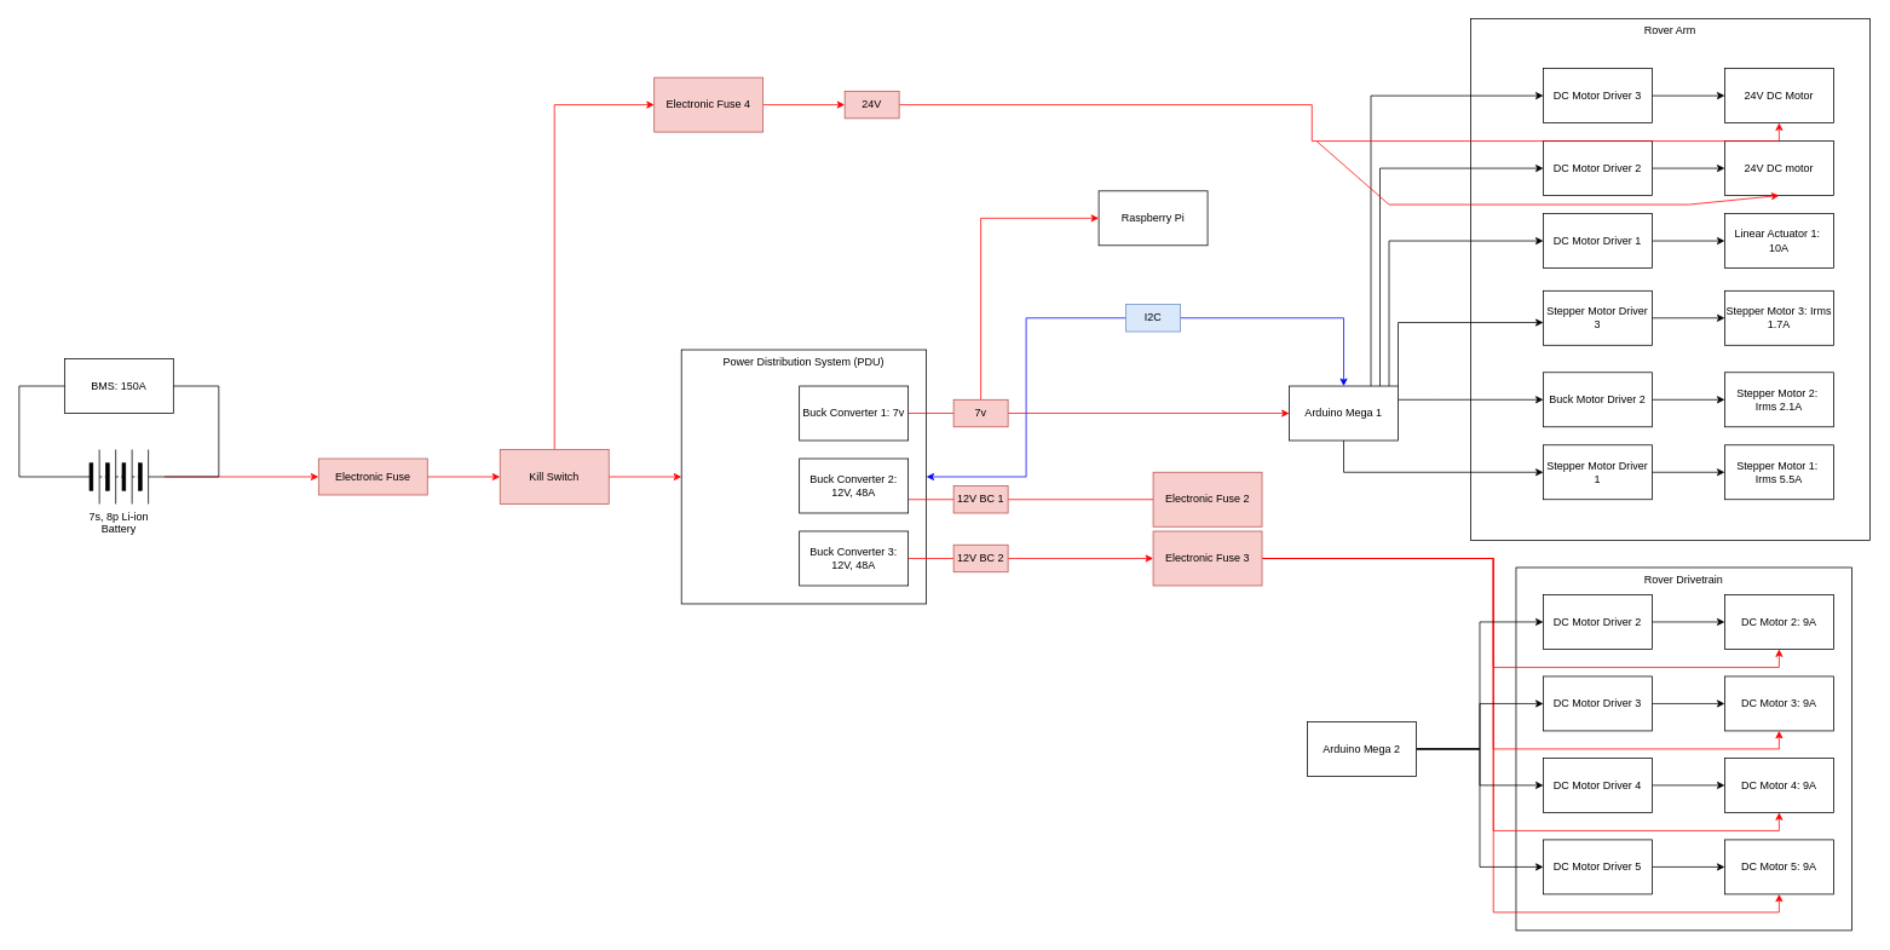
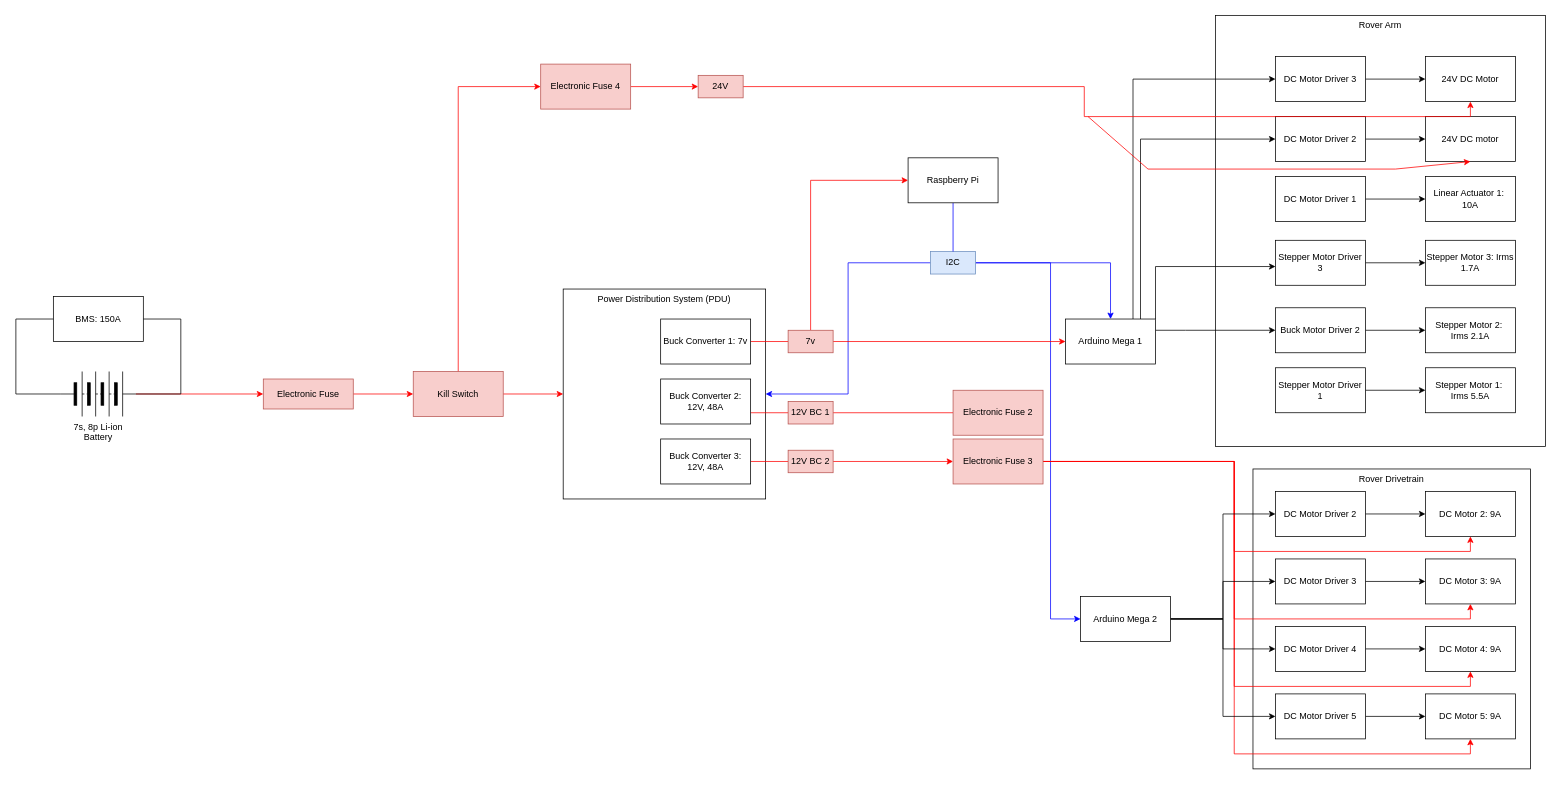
  <mxCell id="0" />
  <mxCell id="1" parent="0" />
  <mxCell id="2" value="Rover Drivetrain" style="rounded=0;whiteSpace=wrap;html=1;fontColor=#000000;verticalAlign=top;" parent="1" vertex="1"><mxGeometry x="1670" y="625" width="370" height="400" as="geometry" /></mxCell>
  <mxCell id="3" value="Rover Arm" style="rounded=0;whiteSpace=wrap;html=1;verticalAlign=top;" parent="1" vertex="1"><mxGeometry x="1620" y="20" width="440" height="575" as="geometry" /></mxCell>
  <mxCell id="4" style="edgeStyle=orthogonalEdgeStyle;rounded=0;orthogonalLoop=1;jettySize=auto;html=1;entryX=0;entryY=0.5;entryDx=0;entryDy=0;startArrow=none;startFill=0;endArrow=classic;endFill=1;strokeColor=#000000;" parent="1" source="5" target="23" edge="1"><mxGeometry relative="1" as="geometry" /></mxCell>
  <mxCell id="5" value="Stepper Motor Driver 1" style="whiteSpace=wrap;html=1;rounded=0;" parent="1" vertex="1"><mxGeometry x="1700" y="490" width="120" height="60" as="geometry" /></mxCell>
  <mxCell id="6" value="" style="edgeStyle=orthogonalEdgeStyle;rounded=0;orthogonalLoop=1;jettySize=auto;html=1;fontColor=#FF0000;strokeColor=#FF0000;" parent="1" source="7" target="12" edge="1"><mxGeometry relative="1" as="geometry" /></mxCell>
  <mxCell id="7" value="7s, 8p Li-ion Battery" style="pointerEvents=1;verticalLabelPosition=bottom;shadow=0;dashed=0;align=center;html=1;verticalAlign=top;shape=mxgraph.electrical.miscellaneous.batteryStack;whiteSpace=wrap;" parent="1" vertex="1"><mxGeometry x="80" y="495" width="100" height="60" as="geometry" /></mxCell>
  <mxCell id="8" value="BMS: 150A" style="whiteSpace=wrap;html=1;verticalAlign=middle;shadow=0;dashed=0;" parent="1" vertex="1"><mxGeometry x="70" y="395" width="120" height="60" as="geometry" /></mxCell>
  <mxCell id="9" value="" style="endArrow=none;html=1;rounded=0;exitX=0;exitY=0.5;exitDx=0;exitDy=0;entryX=0;entryY=0.5;entryDx=0;entryDy=0;" parent="1" source="7" target="8" edge="1"><mxGeometry width="50" height="50" relative="1" as="geometry"><mxPoint x="330" y="645" as="sourcePoint" /><mxPoint x="380" y="595" as="targetPoint" /><Array as="points"><mxPoint x="20" y="525" /><mxPoint x="20" y="425" /></Array></mxGeometry></mxCell>
  <mxCell id="10" value="" style="endArrow=none;html=1;rounded=0;entryX=1;entryY=0.5;entryDx=0;entryDy=0;exitX=1;exitY=0.5;exitDx=0;exitDy=0;" parent="1" source="7" target="8" edge="1"><mxGeometry width="50" height="50" relative="1" as="geometry"><mxPoint x="330" y="645" as="sourcePoint" /><mxPoint x="380" y="595" as="targetPoint" /><Array as="points"><mxPoint x="240" y="525" /><mxPoint x="240" y="425" /></Array></mxGeometry></mxCell>
  <mxCell id="11" value="" style="edgeStyle=orthogonalEdgeStyle;rounded=0;orthogonalLoop=1;jettySize=auto;html=1;strokeColor=#FF0000;" parent="1" source="12" target="15" edge="1"><mxGeometry relative="1" as="geometry" /></mxCell>
  <mxCell id="12" value="Electronic Fuse" style="whiteSpace=wrap;verticalAlign=middle;shadow=0;dashed=0;fillColor=#f8cecc;strokeColor=#b85450;" parent="1" vertex="1"><mxGeometry x="350" y="505" width="120" height="40" as="geometry" /></mxCell>
  <mxCell id="13" value="" style="edgeStyle=orthogonalEdgeStyle;rounded=0;orthogonalLoop=1;jettySize=auto;html=1;strokeColor=#FF0000;" parent="1" source="15" target="16" edge="1"><mxGeometry relative="1" as="geometry" /></mxCell>
  <mxCell id="14" style="edgeStyle=orthogonalEdgeStyle;rounded=0;orthogonalLoop=1;jettySize=auto;html=1;exitX=0.5;exitY=0;exitDx=0;exitDy=0;entryX=0;entryY=0.5;entryDx=0;entryDy=0;strokeColor=#FF0000;" edge="1" parent="1" source="15" target="84"><mxGeometry relative="1" as="geometry" /></mxCell>
  <mxCell id="15" value="Kill Switch" style="whiteSpace=wrap;html=1;verticalAlign=middle;shadow=0;dashed=0;fillColor=#f8cecc;strokeColor=#b85450;" parent="1" vertex="1"><mxGeometry x="550" y="495" width="120" height="60" as="geometry" /></mxCell>
  <mxCell id="16" value="Power Distribution System (PDU)" style="whiteSpace=wrap;html=1;shadow=0;dashed=0;verticalAlign=top;" parent="1" vertex="1"><mxGeometry x="750" y="385" width="270" height="280" as="geometry" /></mxCell>
  <mxCell id="17" style="edgeStyle=orthogonalEdgeStyle;rounded=0;orthogonalLoop=1;jettySize=auto;html=1;entryX=0;entryY=0.5;entryDx=0;entryDy=0;startArrow=none;startFill=0;endArrow=none;endFill=0;strokeColor=#FF0000;" parent="1" source="18" target="39" edge="1"><mxGeometry relative="1" as="geometry" /></mxCell>
  <mxCell id="18" value="Buck Converter 1: 7v" style="rounded=0;whiteSpace=wrap;html=1;" parent="1" vertex="1"><mxGeometry x="880" y="425" width="120" height="60" as="geometry" /></mxCell>
  <mxCell id="19" style="edgeStyle=orthogonalEdgeStyle;rounded=0;orthogonalLoop=1;jettySize=auto;html=1;exitX=1;exitY=0.75;exitDx=0;exitDy=0;entryX=0;entryY=0.5;entryDx=0;entryDy=0;startArrow=none;startFill=0;endArrow=none;endFill=0;strokeColor=#FF0000;" parent="1" source="20" target="41" edge="1"><mxGeometry relative="1" as="geometry" /></mxCell>
  <mxCell id="20" value="Buck Converter 2: 12V, 48A" style="rounded=0;whiteSpace=wrap;html=1;" parent="1" vertex="1"><mxGeometry x="880" y="505" width="120" height="60" as="geometry" /></mxCell>
  <mxCell id="21" style="edgeStyle=orthogonalEdgeStyle;rounded=0;orthogonalLoop=1;jettySize=auto;html=1;startArrow=none;startFill=0;endArrow=none;endFill=0;strokeColor=#FF0000;" parent="1" source="22" target="43" edge="1"><mxGeometry relative="1" as="geometry" /></mxCell>
  <mxCell id="22" value="Buck Converter 3: 12V, 48A" style="rounded=0;whiteSpace=wrap;html=1;" parent="1" vertex="1"><mxGeometry x="880" y="585" width="120" height="60" as="geometry" /></mxCell>
  <mxCell id="23" value="Stepper Motor 1:&amp;nbsp; Irms 5.5A" style="whiteSpace=wrap;html=1;rounded=0;" parent="1" vertex="1"><mxGeometry x="1900" y="490" width="120" height="60" as="geometry" /></mxCell>
  <mxCell id="24" style="edgeStyle=orthogonalEdgeStyle;rounded=0;orthogonalLoop=1;jettySize=auto;html=1;entryX=1;entryY=0.5;entryDx=0;entryDy=0;startArrow=none;startFill=0;strokeColor=#0000FF;" parent="1" source="27" target="16" edge="1"><mxGeometry relative="1" as="geometry" /></mxCell>
  <mxCell id="25" style="edgeStyle=orthogonalEdgeStyle;rounded=0;orthogonalLoop=1;jettySize=auto;html=1;entryX=0.5;entryY=0;entryDx=0;entryDy=0;startArrow=none;startFill=0;strokeColor=#0000FF;" parent="1" source="27" target="36" edge="1"><mxGeometry relative="1" as="geometry" /></mxCell>
+ <mxCell id="26" style="edgeStyle=orthogonalEdgeStyle;rounded=0;orthogonalLoop=1;jettySize=auto;html=1;entryX=0;entryY=0.5;entryDx=0;entryDy=0;fontColor=#FF0000;strokeColor=#0000FF;" parent="1" source="27" target="81" edge="1"><mxGeometry relative="1" as="geometry"><Array as="points"><mxPoint x="1400" y="350" /><mxPoint x="1400" y="825" /></Array></mxGeometry></mxCell>
  <mxCell id="27" value="I2C" style="text;html=1;strokeColor=#6c8ebf;fillColor=#dae8fc;align=center;verticalAlign=middle;whiteSpace=wrap;rounded=0;" parent="1" vertex="1"><mxGeometry x="1240" y="335" width="60" height="30" as="geometry" /></mxCell>
+ <mxCell id="28" style="edgeStyle=orthogonalEdgeStyle;rounded=0;orthogonalLoop=1;jettySize=auto;html=1;entryX=0.5;entryY=0;entryDx=0;entryDy=0;startArrow=none;startFill=0;strokeColor=#0000FF;endArrow=none;endFill=0;" parent="1" source="29" target="27" edge="1"><mxGeometry relative="1" as="geometry" /></mxCell>
  <mxCell id="29" value="Raspberry Pi" style="whiteSpace=wrap;html=1;" parent="1" vertex="1"><mxGeometry x="1210" y="210" width="120" height="60" as="geometry" /></mxCell>
- <mxCell id="30" style="edgeStyle=orthogonalEdgeStyle;rounded=0;orthogonalLoop=1;jettySize=auto;html=1;startArrow=none;startFill=0;strokeColor=#000000;" parent="1" source="36" target="5" edge="1"><mxGeometry relative="1" as="geometry"><Array as="points"><mxPoint x="1480" y="520" /></Array></mxGeometry></mxCell>
  <mxCell id="31" value="" style="edgeStyle=orthogonalEdgeStyle;rounded=0;orthogonalLoop=1;jettySize=auto;html=1;startArrow=none;startFill=0;endArrow=classic;endFill=1;strokeColor=#000000;" parent="1" source="36" target="45" edge="1"><mxGeometry relative="1" as="geometry"><Array as="points"><mxPoint x="1580" y="440" /><mxPoint x="1580" y="440" /></Array></mxGeometry></mxCell>
  <mxCell id="32" value="" style="edgeStyle=orthogonalEdgeStyle;rounded=0;orthogonalLoop=1;jettySize=auto;html=1;startArrow=none;startFill=0;endArrow=classic;endFill=1;strokeColor=#000000;" parent="1" source="36" target="48" edge="1"><mxGeometry relative="1" as="geometry"><Array as="points"><mxPoint x="1540" y="355" /></Array></mxGeometry></mxCell>
- <mxCell id="33" style="edgeStyle=orthogonalEdgeStyle;rounded=0;orthogonalLoop=1;jettySize=auto;html=1;entryX=0;entryY=0.5;entryDx=0;entryDy=0;startArrow=none;startFill=0;endArrow=classic;endFill=1;strokeColor=#000000;" parent="1" source="36" target="51" edge="1"><mxGeometry relative="1" as="geometry"><Array as="points"><mxPoint x="1530" y="265" /></Array></mxGeometry></mxCell>
  <mxCell id="34" value="" style="edgeStyle=orthogonalEdgeStyle;rounded=0;orthogonalLoop=1;jettySize=auto;html=1;startArrow=none;startFill=0;endArrow=classic;endFill=1;strokeColor=#000000;" parent="1" source="36" target="55" edge="1"><mxGeometry relative="1" as="geometry"><Array as="points"><mxPoint x="1510" y="105" /></Array></mxGeometry></mxCell>
  <mxCell id="35" style="edgeStyle=orthogonalEdgeStyle;rounded=0;orthogonalLoop=1;jettySize=auto;html=1;entryX=0;entryY=0.5;entryDx=0;entryDy=0;fontColor=#FF0000;strokeColor=#000000;" parent="1" source="36" target="53" edge="1"><mxGeometry relative="1" as="geometry"><Array as="points"><mxPoint x="1520" y="185" /></Array></mxGeometry></mxCell>
  <mxCell id="36" value="Arduino Mega 1" style="whiteSpace=wrap;html=1;rounded=0;" parent="1" vertex="1"><mxGeometry x="1420" y="425" width="120" height="60" as="geometry" /></mxCell>
  <mxCell id="37" style="edgeStyle=orthogonalEdgeStyle;rounded=0;orthogonalLoop=1;jettySize=auto;html=1;entryX=0;entryY=0.5;entryDx=0;entryDy=0;startArrow=none;startFill=0;endArrow=classic;endFill=1;strokeColor=#FF0000;" parent="1" source="39" target="29" edge="1"><mxGeometry relative="1" as="geometry"><Array as="points"><mxPoint x="1080" y="240" /></Array></mxGeometry></mxCell>
  <mxCell id="38" style="edgeStyle=orthogonalEdgeStyle;rounded=0;orthogonalLoop=1;jettySize=auto;html=1;entryX=0;entryY=0.5;entryDx=0;entryDy=0;startArrow=none;startFill=0;endArrow=classic;endFill=1;strokeColor=#FF0000;" parent="1" source="39" target="36" edge="1"><mxGeometry relative="1" as="geometry" /></mxCell>
  <mxCell id="39" value="7v" style="text;html=1;strokeColor=#b85450;fillColor=#f8cecc;align=center;verticalAlign=middle;whiteSpace=wrap;rounded=0;" parent="1" vertex="1"><mxGeometry x="1050" y="440" width="60" height="30" as="geometry" /></mxCell>
  <mxCell id="40" style="edgeStyle=orthogonalEdgeStyle;rounded=0;orthogonalLoop=1;jettySize=auto;html=1;entryX=0;entryY=0.5;entryDx=0;entryDy=0;fontColor=#FF0000;strokeColor=#FF0000;endArrow=none;" parent="1" source="41" target="65" edge="1"><mxGeometry relative="1" as="geometry" /></mxCell>
  <mxCell id="41" value="12V BC 1" style="text;html=1;strokeColor=#b85450;fillColor=#f8cecc;align=center;verticalAlign=middle;whiteSpace=wrap;rounded=0;" parent="1" vertex="1"><mxGeometry x="1050" y="535" width="60" height="30" as="geometry" /></mxCell>
  <mxCell id="42" style="edgeStyle=orthogonalEdgeStyle;rounded=0;orthogonalLoop=1;jettySize=auto;html=1;entryX=0;entryY=0.5;entryDx=0;entryDy=0;fontColor=#FF0000;strokeColor=#FF0000;" parent="1" source="43" target="70" edge="1"><mxGeometry relative="1" as="geometry" /></mxCell>
  <mxCell id="43" value="12V BC 2" style="text;html=1;strokeColor=#b85450;fillColor=#f8cecc;align=center;verticalAlign=middle;whiteSpace=wrap;rounded=0;" parent="1" vertex="1"><mxGeometry x="1050" y="600" width="60" height="30" as="geometry" /></mxCell>
  <mxCell id="44" value="" style="edgeStyle=orthogonalEdgeStyle;rounded=0;orthogonalLoop=1;jettySize=auto;html=1;startArrow=none;startFill=0;endArrow=classic;endFill=1;strokeColor=#000000;" parent="1" source="45" target="46" edge="1"><mxGeometry relative="1" as="geometry" /></mxCell>
  <mxCell id="45" value="Buck Motor Driver 2" style="whiteSpace=wrap;html=1;rounded=0;" parent="1" vertex="1"><mxGeometry x="1700" y="410" width="120" height="60" as="geometry" /></mxCell>
  <mxCell id="46" value="Stepper Motor 2:&amp;nbsp; Irms 2.1A" style="whiteSpace=wrap;html=1;rounded=0;" parent="1" vertex="1"><mxGeometry x="1900" y="410" width="120" height="60" as="geometry" /></mxCell>
  <mxCell id="47" value="" style="edgeStyle=orthogonalEdgeStyle;rounded=0;orthogonalLoop=1;jettySize=auto;html=1;startArrow=none;startFill=0;endArrow=classic;endFill=1;strokeColor=#000000;" parent="1" source="48" target="49" edge="1"><mxGeometry relative="1" as="geometry" /></mxCell>
  <mxCell id="48" value="Stepper Motor Driver 3" style="whiteSpace=wrap;html=1;rounded=0;" parent="1" vertex="1"><mxGeometry x="1700" y="320" width="120" height="60" as="geometry" /></mxCell>
  <mxCell id="49" value="Stepper Motor 3: Irms 1.7A" style="whiteSpace=wrap;html=1;rounded=0;" parent="1" vertex="1"><mxGeometry x="1900" y="320" width="120" height="60" as="geometry" /></mxCell>
  <mxCell id="50" value="" style="edgeStyle=orthogonalEdgeStyle;rounded=0;orthogonalLoop=1;jettySize=auto;html=1;startArrow=none;startFill=0;endArrow=classic;endFill=1;strokeColor=#000000;" parent="1" source="51" target="56" edge="1"><mxGeometry relative="1" as="geometry" /></mxCell>
  <mxCell id="51" value="DC Motor Driver 1" style="whiteSpace=wrap;html=1;rounded=0;" parent="1" vertex="1"><mxGeometry x="1700" y="235" width="120" height="60" as="geometry" /></mxCell>
  <mxCell id="52" value="" style="edgeStyle=orthogonalEdgeStyle;rounded=0;orthogonalLoop=1;jettySize=auto;html=1;startArrow=none;startFill=0;endArrow=classic;endFill=1;strokeColor=#000000;" parent="1" source="53" target="57" edge="1"><mxGeometry relative="1" as="geometry" /></mxCell>
  <mxCell id="53" value="DC Motor Driver 2" style="whiteSpace=wrap;html=1;rounded=0;" parent="1" vertex="1"><mxGeometry x="1700" y="155" width="120" height="60" as="geometry" /></mxCell>
  <mxCell id="54" value="" style="edgeStyle=orthogonalEdgeStyle;rounded=0;orthogonalLoop=1;jettySize=auto;html=1;startArrow=none;startFill=0;endArrow=classic;endFill=1;strokeColor=#000000;" parent="1" source="55" target="58" edge="1"><mxGeometry relative="1" as="geometry" /></mxCell>
  <mxCell id="55" value="DC Motor Driver 3" style="whiteSpace=wrap;html=1;rounded=0;" parent="1" vertex="1"><mxGeometry x="1700" y="75" width="120" height="60" as="geometry" /></mxCell>
  <mxCell id="56" value="Linear Actuator 1:&amp;nbsp; 10A" style="whiteSpace=wrap;html=1;rounded=0;" parent="1" vertex="1"><mxGeometry x="1900" y="235" width="120" height="60" as="geometry" /></mxCell>
  <mxCell id="57" value="24V DC motor" style="whiteSpace=wrap;html=1;rounded=0;" parent="1" vertex="1"><mxGeometry x="1900" y="155" width="120" height="60" as="geometry" /></mxCell>
  <mxCell id="58" value="24V DC Motor" style="whiteSpace=wrap;html=1;rounded=0;" parent="1" vertex="1"><mxGeometry x="1900" y="75" width="120" height="60" as="geometry" /></mxCell>
  <mxCell id="59" value="" style="edgeStyle=orthogonalEdgeStyle;rounded=0;orthogonalLoop=1;jettySize=auto;html=1;fontColor=#FF0000;strokeColor=#000000;" parent="1" source="60" target="73" edge="1"><mxGeometry relative="1" as="geometry" /></mxCell>
  <mxCell id="60" value="DC Motor Driver 2" style="rounded=0;whiteSpace=wrap;html=1;" parent="1" vertex="1"><mxGeometry x="1700" y="655" width="120" height="60" as="geometry" /></mxCell>
  <mxCell id="61" value="" style="edgeStyle=orthogonalEdgeStyle;rounded=0;orthogonalLoop=1;jettySize=auto;html=1;fontColor=#FF0000;strokeColor=#000000;" parent="1" source="62" target="74" edge="1"><mxGeometry relative="1" as="geometry" /></mxCell>
  <mxCell id="62" value="DC Motor Driver 3" style="rounded=0;whiteSpace=wrap;html=1;" parent="1" vertex="1"><mxGeometry x="1700" y="745" width="120" height="60" as="geometry" /></mxCell>
  <mxCell id="63" value="" style="edgeStyle=orthogonalEdgeStyle;rounded=0;orthogonalLoop=1;jettySize=auto;html=1;fontColor=#FF0000;strokeColor=#000000;" parent="1" source="64" target="75" edge="1"><mxGeometry relative="1" as="geometry" /></mxCell>
  <mxCell id="64" value="DC Motor Driver 4" style="rounded=0;whiteSpace=wrap;html=1;" parent="1" vertex="1"><mxGeometry x="1700" y="835" width="120" height="60" as="geometry" /></mxCell>
  <mxCell id="65" value="Electronic Fuse 2" style="rounded=0;whiteSpace=wrap;html=1;fillColor=#f8cecc;strokeColor=#b85450;" parent="1" vertex="1"><mxGeometry x="1270" y="520" width="120" height="60" as="geometry" /></mxCell>
  <mxCell id="66" style="edgeStyle=orthogonalEdgeStyle;rounded=0;orthogonalLoop=1;jettySize=auto;html=1;entryX=0.5;entryY=1;entryDx=0;entryDy=0;fontColor=#FF0000;strokeColor=#FF0000;" parent="1" source="70" target="73" edge="1"><mxGeometry relative="1" as="geometry" /></mxCell>
  <mxCell id="67" style="edgeStyle=orthogonalEdgeStyle;rounded=0;orthogonalLoop=1;jettySize=auto;html=1;entryX=0.5;entryY=1;entryDx=0;entryDy=0;fontColor=#FF0000;strokeColor=#FF0000;" parent="1" source="70" target="74" edge="1"><mxGeometry relative="1" as="geometry" /></mxCell>
  <mxCell id="68" style="edgeStyle=orthogonalEdgeStyle;rounded=0;orthogonalLoop=1;jettySize=auto;html=1;entryX=0.5;entryY=1;entryDx=0;entryDy=0;fontColor=#FF0000;strokeColor=#FF0000;" parent="1" source="70" target="75" edge="1"><mxGeometry relative="1" as="geometry" /></mxCell>
  <mxCell id="69" style="edgeStyle=orthogonalEdgeStyle;rounded=0;orthogonalLoop=1;jettySize=auto;html=1;entryX=0.5;entryY=1;entryDx=0;entryDy=0;fontColor=#FF0000;strokeColor=#FF0000;" parent="1" source="70" target="76" edge="1"><mxGeometry relative="1" as="geometry" /></mxCell>
  <mxCell id="70" value="Electronic Fuse 3" style="rounded=0;whiteSpace=wrap;html=1;fillColor=#f8cecc;strokeColor=#b85450;" parent="1" vertex="1"><mxGeometry x="1270" y="585" width="120" height="60" as="geometry" /></mxCell>
  <mxCell id="71" value="" style="edgeStyle=orthogonalEdgeStyle;rounded=0;orthogonalLoop=1;jettySize=auto;html=1;fontColor=#FF0000;strokeColor=#000000;" parent="1" source="72" target="76" edge="1"><mxGeometry relative="1" as="geometry" /></mxCell>
  <mxCell id="72" value="DC Motor Driver 5" style="rounded=0;whiteSpace=wrap;html=1;" parent="1" vertex="1"><mxGeometry x="1700" y="925" width="120" height="60" as="geometry" /></mxCell>
  <mxCell id="73" value="DC Motor 2: 9A" style="whiteSpace=wrap;html=1;rounded=0;" parent="1" vertex="1"><mxGeometry x="1900" y="655" width="120" height="60" as="geometry" /></mxCell>
  <mxCell id="74" value="DC Motor 3: 9A" style="whiteSpace=wrap;html=1;rounded=0;" parent="1" vertex="1"><mxGeometry x="1900" y="745" width="120" height="60" as="geometry" /></mxCell>
  <mxCell id="75" value="DC Motor 4: 9A" style="whiteSpace=wrap;html=1;rounded=0;" parent="1" vertex="1"><mxGeometry x="1900" y="835" width="120" height="60" as="geometry" /></mxCell>
  <mxCell id="76" value="DC Motor 5: 9A" style="whiteSpace=wrap;html=1;rounded=0;" parent="1" vertex="1"><mxGeometry x="1900" y="925" width="120" height="60" as="geometry" /></mxCell>
  <mxCell id="77" style="edgeStyle=orthogonalEdgeStyle;rounded=0;orthogonalLoop=1;jettySize=auto;html=1;fontColor=#FF0000;strokeColor=#000000;" parent="1" source="81" target="62" edge="1"><mxGeometry relative="1" as="geometry" /></mxCell>
  <mxCell id="78" style="edgeStyle=orthogonalEdgeStyle;rounded=0;orthogonalLoop=1;jettySize=auto;html=1;entryX=0;entryY=0.5;entryDx=0;entryDy=0;fontColor=#FF0000;strokeColor=#000000;" parent="1" source="81" target="64" edge="1"><mxGeometry relative="1" as="geometry" /></mxCell>
  <mxCell id="79" style="edgeStyle=orthogonalEdgeStyle;rounded=0;orthogonalLoop=1;jettySize=auto;html=1;entryX=0;entryY=0.5;entryDx=0;entryDy=0;fontColor=#FF0000;strokeColor=#000000;" parent="1" source="81" target="72" edge="1"><mxGeometry relative="1" as="geometry" /></mxCell>
  <mxCell id="80" style="edgeStyle=orthogonalEdgeStyle;rounded=0;orthogonalLoop=1;jettySize=auto;html=1;entryX=0;entryY=0.5;entryDx=0;entryDy=0;fontColor=#FF0000;strokeColor=#000000;" parent="1" source="81" target="60" edge="1"><mxGeometry relative="1" as="geometry" /></mxCell>
  <mxCell id="81" value="Arduino Mega 2" style="whiteSpace=wrap;html=1;rounded=0;" parent="1" vertex="1"><mxGeometry x="1440" y="795" width="120" height="60" as="geometry" /></mxCell>
  <mxCell id="82" value="" style="endArrow=classic;html=1;rounded=0;strokeColor=#FF0000;entryX=0.5;entryY=1;entryDx=0;entryDy=0;" edge="1" parent="1" target="57"><mxGeometry width="50" height="50" relative="1" as="geometry"><mxPoint x="1450" y="155" as="sourcePoint" /><mxPoint x="1360" y="335" as="targetPoint" /><Array as="points"><mxPoint x="1530" y="225" /><mxPoint x="1860" y="225" /></Array></mxGeometry></mxCell>
  <mxCell id="83" style="edgeStyle=orthogonalEdgeStyle;rounded=0;orthogonalLoop=1;jettySize=auto;html=1;exitX=1;exitY=0.5;exitDx=0;exitDy=0;entryX=0;entryY=0.5;entryDx=0;entryDy=0;strokeColor=#FF0000;" edge="1" parent="1" source="84" target="86"><mxGeometry relative="1" as="geometry" /></mxCell>
  <mxCell id="84" value="Electronic Fuse 4" style="rounded=0;whiteSpace=wrap;html=1;fillColor=#f8cecc;strokeColor=#b85450;" vertex="1" parent="1"><mxGeometry x="720" y="85" width="120" height="60" as="geometry" /></mxCell>
  <mxCell id="85" style="edgeStyle=orthogonalEdgeStyle;rounded=0;orthogonalLoop=1;jettySize=auto;html=1;exitX=1;exitY=0.5;exitDx=0;exitDy=0;entryX=0.5;entryY=1;entryDx=0;entryDy=0;strokeColor=#FF0000;" edge="1" parent="1" source="86" target="58"><mxGeometry relative="1" as="geometry" /></mxCell>
  <mxCell id="86" value="24V" style="text;html=1;strokeColor=#b85450;fillColor=#f8cecc;align=center;verticalAlign=middle;whiteSpace=wrap;rounded=0;" vertex="1" parent="1"><mxGeometry x="930" y="100" width="60" height="30" as="geometry" /></mxCell>
